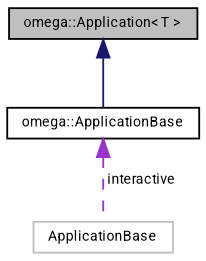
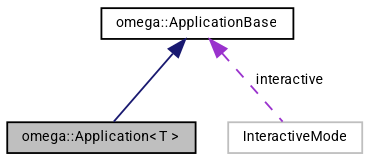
  digraph {
    fontname=Roboto
    node [color=black fontname=Roboto fontsize=8 shape=record]
    edge [dir=back fontname=Roboto fontsize=8 labelfontname="FreeSans.ttf" labelfontsize=8]
    n1 [fillcolor=grey75 fontcolor=black height=0.2 label="omega::Application\< T \>" style=filled width=0.4]
    n2 [height=0.2 label="omega::ApplicationBase" width=0.4]
-   n3 [color=grey75 height=0.2 label=ApplicationBase width=0.4]
-   n1 -> n2 [color=midnightblue style=solid]
+   n3 [color=grey75 height=0.2 label=InteractiveMode width=0.4]
+   n2 -> n1 [color=midnightblue style=solid]
    n2 -> n3 [color=darkorchid3 label=" interactive" style=dashed]
  }
